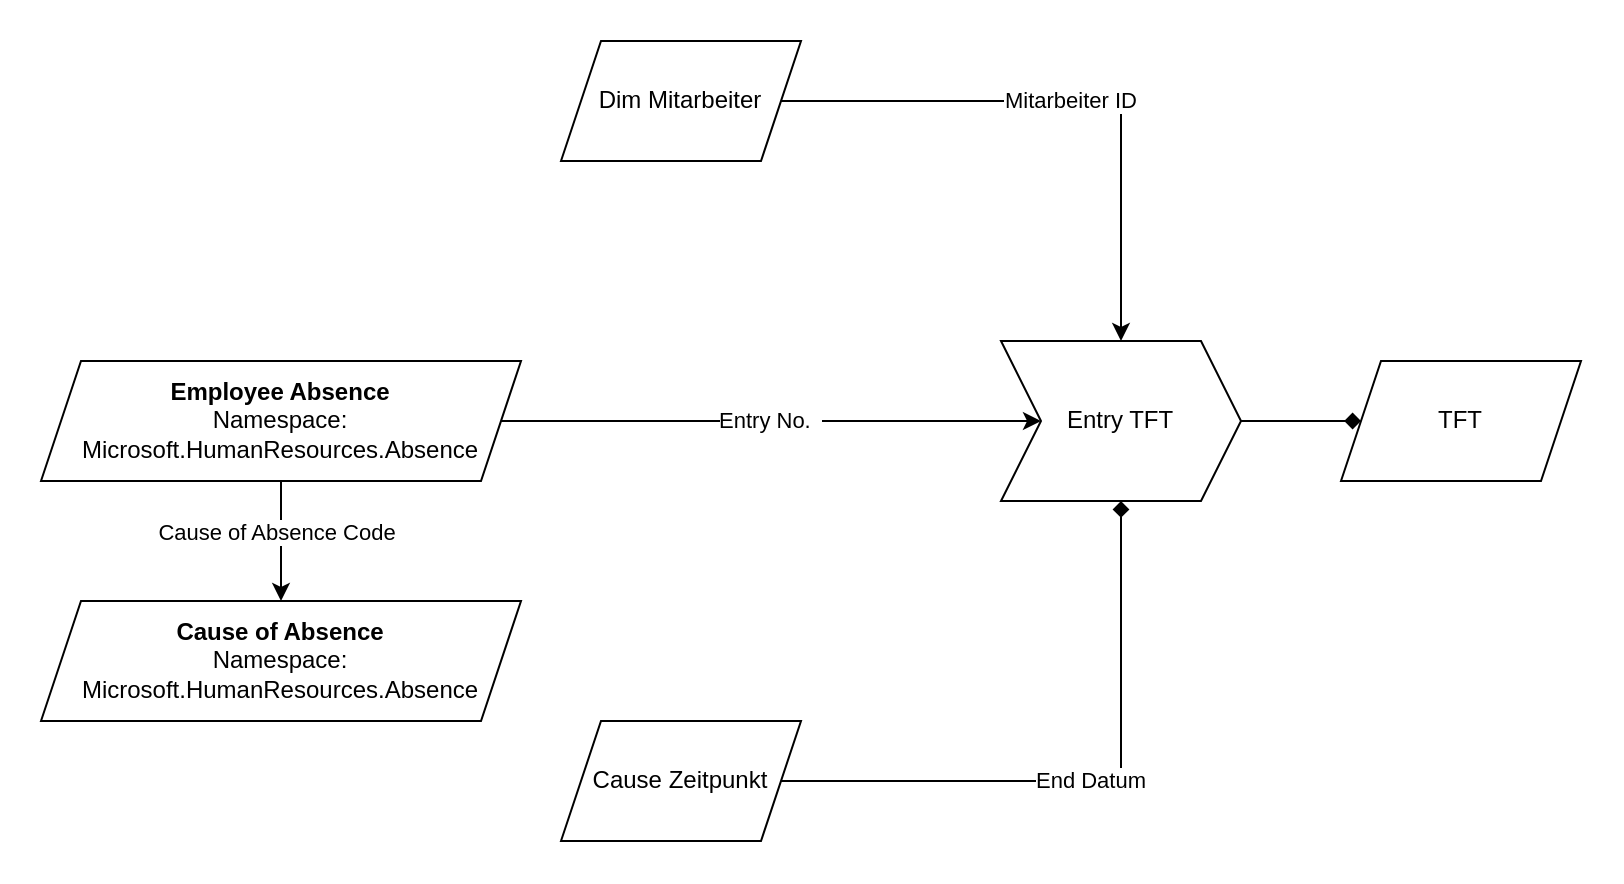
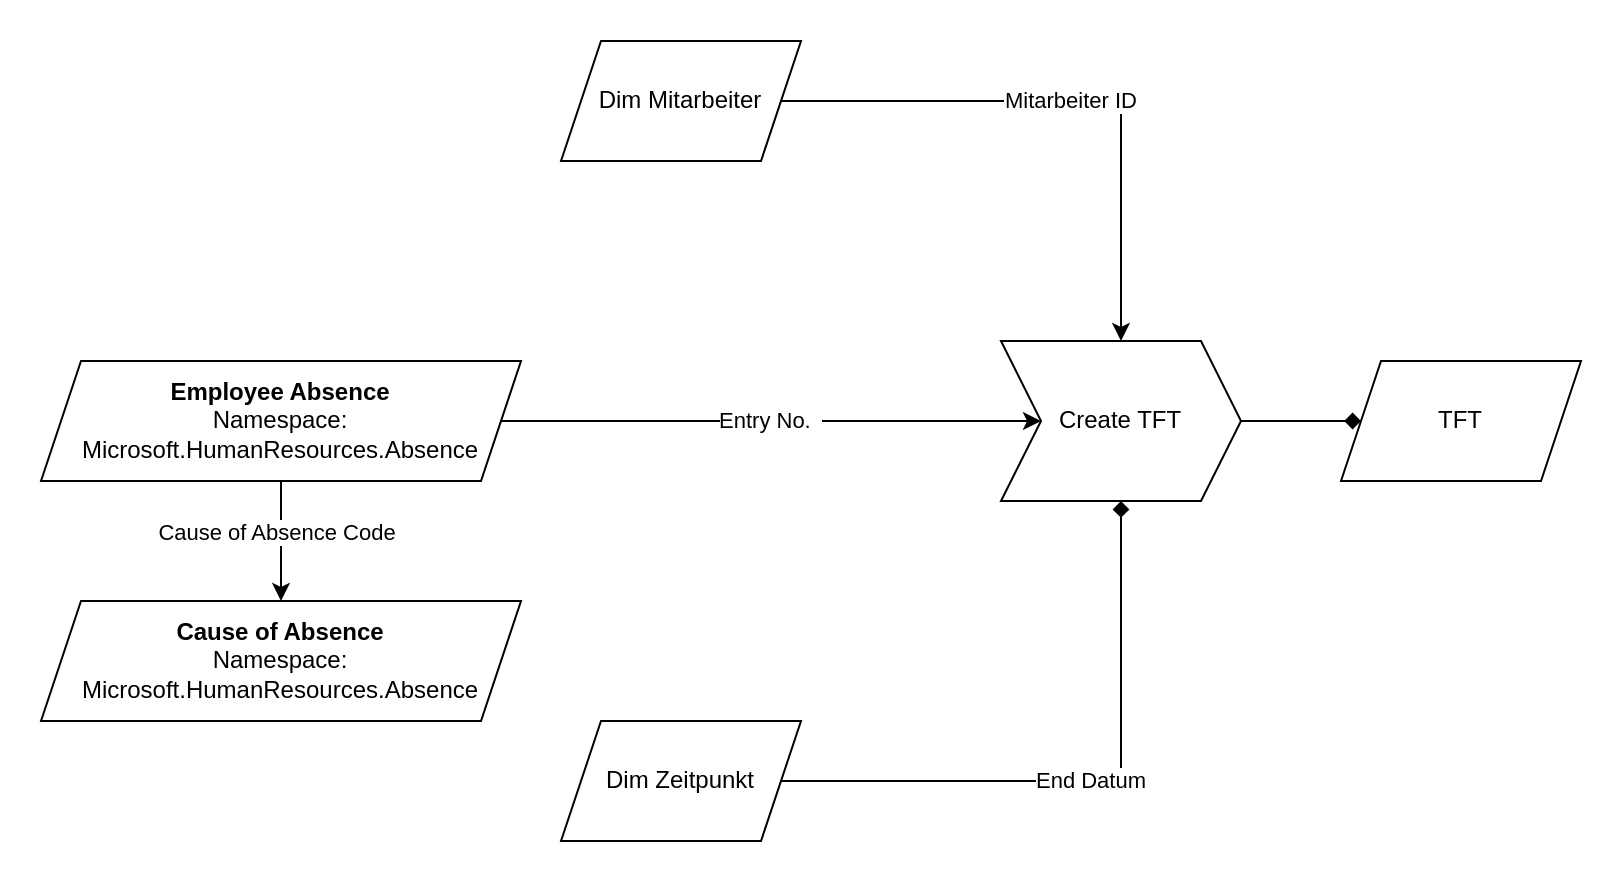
  <mxCell id="0" />
  <mxCell id="1" parent="0" />
  <mxCell id="2" style="edgeStyle=orthogonalEdgeStyle;rounded=0;orthogonalLoop=1;jettySize=auto;html=1;entryX=0;entryY=0.5;entryDx=0;entryDy=0;endArrow=diamond;" parent="1" source="3" target="13" edge="1"><mxGeometry relative="1" as="geometry" /></mxCell>
- <mxCell id="3" value="Entry TFT" style="shape=step;perimeter=stepPerimeter;whiteSpace=wrap;html=1;fixedSize=1;" parent="1" vertex="1"><mxGeometry x="500" y="170" width="120" height="80" as="geometry" /></mxCell>
+ <mxCell id="3" value="Create TFT" style="shape=step;perimeter=stepPerimeter;whiteSpace=wrap;html=1;fixedSize=1;" parent="1" vertex="1"><mxGeometry x="500" y="170" width="120" height="80" as="geometry" /></mxCell>
  <mxCell id="4" value="" style="edgeStyle=orthogonalEdgeStyle;rounded=0;orthogonalLoop=1;jettySize=auto;html=1;" parent="1" source="6" target="7" edge="1"><mxGeometry relative="1" as="geometry" /></mxCell>
  <mxCell id="5" value="&lt;span style=&quot;text-align: left;&quot;&gt;Cause of Absence Code&lt;/span&gt;" style="edgeLabel;html=1;align=center;verticalAlign=middle;resizable=0;points=[];" parent="4" vertex="1" connectable="0"><mxGeometry x="-0.153" y="-3" relative="1" as="geometry"><mxPoint as="offset" /></mxGeometry></mxCell>
  <mxCell id="6" value="&lt;b&gt;Employee Absence&lt;br&gt;&lt;/b&gt;Namespace: Microsoft.HumanResources.Absence" style="shape=parallelogram;perimeter=parallelogramPerimeter;whiteSpace=wrap;html=1;fixedSize=1;" parent="1" vertex="1"><mxGeometry x="20" y="180" width="240" height="60" as="geometry" /></mxCell>
  <mxCell id="7" value="&lt;b&gt;Cause of Absence&lt;/b&gt;&lt;div&gt;Namespace: Microsoft.HumanResources.Absence&lt;/div&gt;" style="shape=parallelogram;perimeter=parallelogramPerimeter;whiteSpace=wrap;html=1;fixedSize=1;" parent="1" vertex="1"><mxGeometry x="20" y="300" width="240" height="60" as="geometry" /></mxCell>
  <mxCell id="8" value="&lt;div style=&quot;text-align: left;&quot;&gt;&lt;span style=&quot;background-color: light-dark(#ffffff, var(--ge-dark-color, #121212)); color: light-dark(rgb(0, 0, 0), rgb(255, 255, 255));&quot;&gt;Entry No. &lt;/span&gt;&lt;span style=&quot;background-color: light-dark(#ffffff, var(--ge-dark-color, #121212)); color: light-dark(rgb(0, 0, 0), rgb(255, 255, 255));&quot;&gt;&amp;nbsp;&lt;/span&gt;&lt;/div&gt;" style="endArrow=classic;html=1;rounded=0;exitX=1;exitY=0.5;exitDx=0;exitDy=0;entryX=0;entryY=0.5;entryDx=0;entryDy=0;" parent="1" source="6" target="3" edge="1"><mxGeometry width="50" height="50" relative="1" as="geometry"><mxPoint x="340" y="230" as="sourcePoint" /><mxPoint x="390" y="180" as="targetPoint" /></mxGeometry></mxCell>
  <mxCell id="9" value="Mitarbeiter ID" style="edgeStyle=orthogonalEdgeStyle;rounded=0;orthogonalLoop=1;jettySize=auto;html=1;entryX=0.5;entryY=0;entryDx=0;entryDy=0;" parent="1" source="10" target="3" edge="1"><mxGeometry relative="1" as="geometry" /></mxCell>
  <mxCell id="10" value="Dim Mitarbeiter" style="shape=parallelogram;perimeter=parallelogramPerimeter;whiteSpace=wrap;html=1;fixedSize=1;" parent="1" vertex="1"><mxGeometry x="280" y="20" width="120" height="60" as="geometry" /></mxCell>
  <mxCell id="11" value="End Datum" style="edgeStyle=orthogonalEdgeStyle;rounded=0;orthogonalLoop=1;jettySize=auto;html=1;entryX=0.5;entryY=1;entryDx=0;entryDy=0;endArrow=diamond;" parent="1" source="12" target="3" edge="1"><mxGeometry relative="1" as="geometry" /></mxCell>
- <mxCell id="12" value="Cause Zeitpunkt" style="shape=parallelogram;perimeter=parallelogramPerimeter;whiteSpace=wrap;html=1;fixedSize=1;" parent="1" vertex="1"><mxGeometry x="280" y="360" width="120" height="60" as="geometry" /></mxCell>
+ <mxCell id="12" value="Dim Zeitpunkt" style="shape=parallelogram;perimeter=parallelogramPerimeter;whiteSpace=wrap;html=1;fixedSize=1;" parent="1" vertex="1"><mxGeometry x="280" y="360" width="120" height="60" as="geometry" /></mxCell>
  <mxCell id="13" value="TFT" style="shape=parallelogram;perimeter=parallelogramPerimeter;whiteSpace=wrap;html=1;fixedSize=1;" parent="1" vertex="1"><mxGeometry x="670" y="180" width="120" height="60" as="geometry" /></mxCell>
